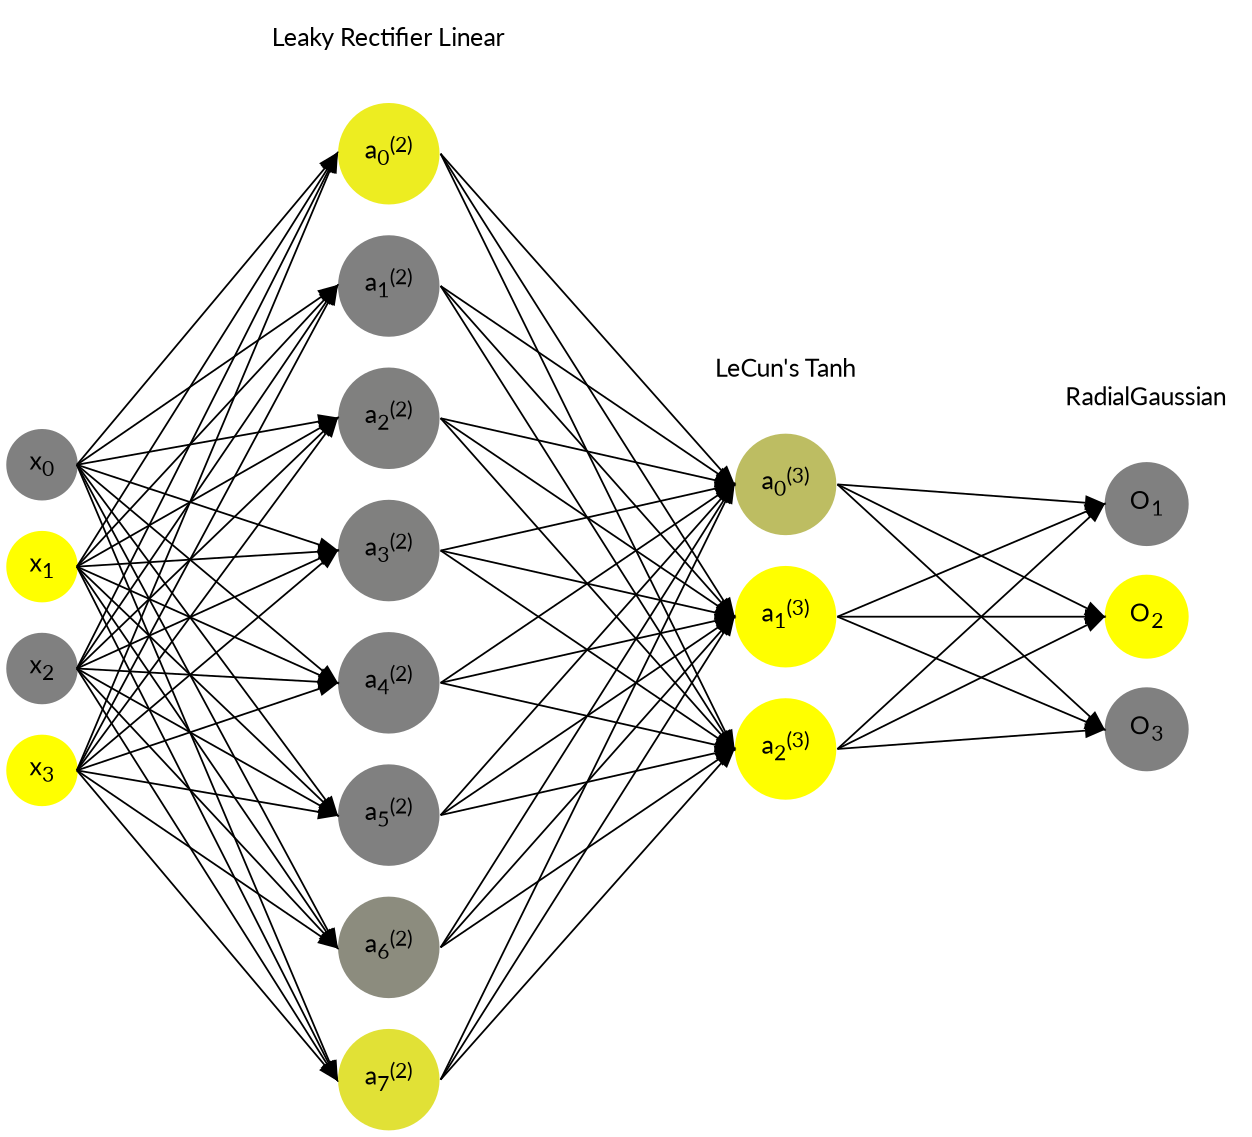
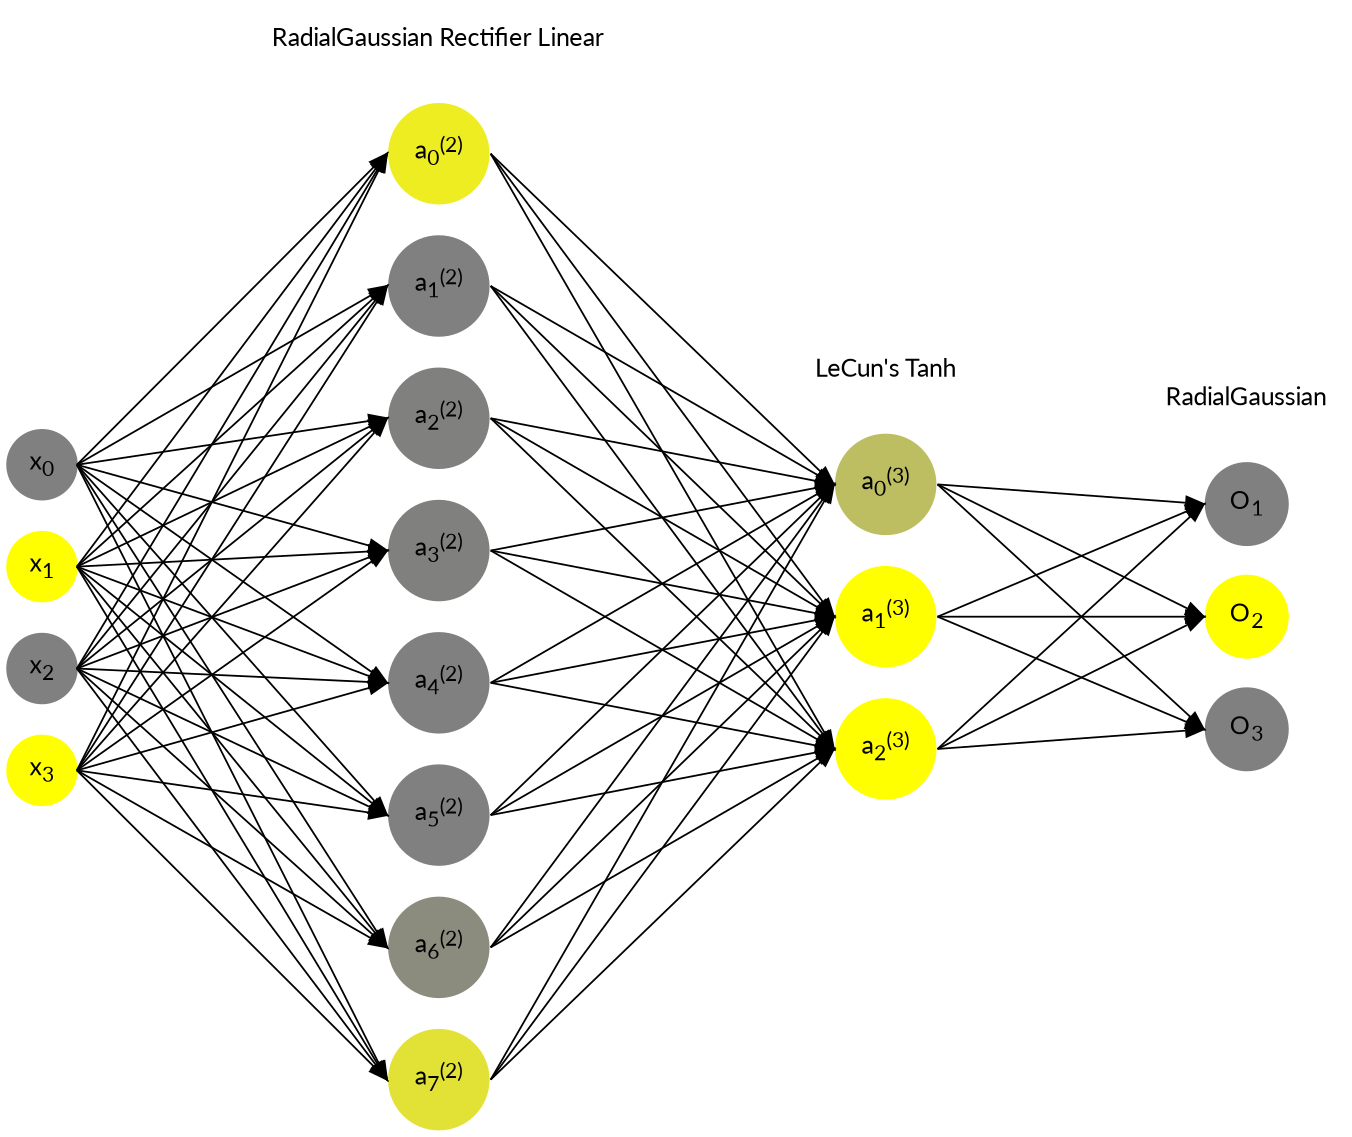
  digraph {
    rankdir=LR
    ranksep=1.4
    splines=false
    fontname=Lato
    node [color="0.1667, 0.0, 0.5" fillcolor="0.1667, 0.0, 0.5" shape=circle style=filled fontname=Lato]
    edge [headport=w style=solid tailport=e fontname=Lato]
    n1 [label=<x<sub>0</sub>>]
    n2 [color="0.1667, 1.0, 1.0" fillcolor="0.1667, 1.0, 1.0" label=<x<sub>1</sub>>]
    n3 [label=<x<sub>2</sub>>]
    n4 [color="0.1667, 1.0, 1.0" fillcolor="0.1667, 1.0, 1.0" label=<x<sub>3</sub>>]
    n5 [color="0.1667, 0.858173, 0.929087" fillcolor="0.1667, 0.858173, 0.929087" label=<a<sub>0</sub><sup>(2)</sup>>]
    n6 [color="0.1667, 0.000243, 0.500122" fillcolor="0.1667, 0.000243, 0.500122" label=<a<sub>1</sub><sup>(2)</sup>>]
    n7 [color="0.1667, 0.000228, 0.500114" fillcolor="0.1667, 0.000228, 0.500114" label=<a<sub>2</sub><sup>(2)</sup>>]
    n8 [color="0.1667, 0.001587, 0.500793" fillcolor="0.1667, 0.001587, 0.500793" label=<a<sub>3</sub><sup>(2)</sup>>]
    n9 [color="0.1667, 0.000479, 0.500240" fillcolor="0.1667, 0.000479, 0.500240" label=<a<sub>4</sub><sup>(2)</sup>>]
    n10 [color="0.1667, 0.000871, 0.500436" fillcolor="0.1667, 0.000871, 0.500436" label=<a<sub>5</sub><sup>(2)</sup>>]
    n11 [color="0.1667, 0.095425, 0.547712" fillcolor="0.1667, 0.095425, 0.547712" label=<a<sub>6</sub><sup>(2)</sup>>]
    n12 [color="0.1667, 0.759528, 0.879764" fillcolor="0.1667, 0.759528, 0.879764" label=<a<sub>7</sub><sup>(2)</sup>>]
    n13 [color="0.1667, 0.481239, 0.740619" fillcolor="0.1667, 0.481239, 0.740619" label=<a<sub>0</sub><sup>(3)</sup>>]
    n14 [color="0.1667, 1.184533, 1.092267" fillcolor="0.1667, 1.184533, 1.092267" label=<a<sub>1</sub><sup>(3)</sup>>]
    n15 [color="0.1667, 1.466827, 1.233413" fillcolor="0.1667, 1.466827, 1.233413" label=<a<sub>2</sub><sup>(3)</sup>>]
    n16 [label=<O<sub>1</sub>>]
    n17 [color="0.1667, 1.0, 1.0" fillcolor="0.1667, 1.0, 1.0" label=<O<sub>2</sub>>]
    n18 [label=<O<sub>3</sub>>]
-   n19 [label="Leaky Rectifier Linear" shape=plaintext color="" fillcolor="" style=""]
+   n19 [label="RadialGaussian Rectifier Linear" shape=plaintext color="" fillcolor="" style=""]
    n20 [label="LeCun's Tanh" shape=plaintext color="" fillcolor="" style=""]
    n21 [label=RadialGaussian shape=plaintext color="" fillcolor="" style=""]
    subgraph sub_1 {
      n1
    }
    subgraph sub_2 {
      n2
    }
    subgraph sub_3 {
      n3
    }
    subgraph sub_4 {
      n4
    }
    subgraph sub_5 {
      n5
    }
    subgraph sub_6 {
      n6
    }
    subgraph sub_7 {
      n7
    }
    subgraph sub_8 {
      n8
    }
    subgraph sub_9 {
      n9
    }
    subgraph sub_10 {
      n10
    }
    subgraph sub_11 {
      n11
    }
    subgraph sub_12 {
      n12
    }
    subgraph sub_13 {
      n13
    }
    subgraph sub_14 {
      n14
    }
    subgraph sub_15 {
      n15
    }
    subgraph sub_16 {
      n16
    }
    subgraph sub_17 {
      n17
    }
    subgraph sub_18 {
      n18
    }
    subgraph sub_19 {
      rank=same
      n1
      n2
      n3
      n4
    }
    subgraph sub_20 {
      rank=same
      n5
      n6
      n7
      n8
      n9
      n10
      n11
      n12
    }
    subgraph sub_21 {
      rank=same
      n13
      n14
      n15
    }
    subgraph sub_22 {
      rank=same
      n16
      n17
      n18
    }
    subgraph sub_23 {
      rank=same
      n5
      n19
    }
    subgraph sub_24 {
      rank=same
      n13
      n20
    }
    subgraph sub_25 {
      rank=same
      n16
      n21
    }
    n1 -> n2 [style=invis]
    n1 -> n5
    n1 -> n6
    n1 -> n7
    n1 -> n8
    n1 -> n9
    n1 -> n10
    n1 -> n11
    n1 -> n12
    n2 -> n3 [style=invis]
    n2 -> n5
    n2 -> n6
    n2 -> n7
    n2 -> n8
    n2 -> n9
    n2 -> n10
    n2 -> n11
    n2 -> n12
    n3 -> n4 [style=invis]
    n3 -> n5
    n3 -> n6
    n3 -> n7
    n3 -> n8
    n3 -> n9
    n3 -> n10
    n3 -> n11
    n3 -> n12
    n4 -> n5
    n4 -> n6
    n4 -> n7
    n4 -> n8
    n4 -> n9
    n4 -> n10
    n4 -> n11
    n4 -> n12
    n5 -> n6 [style=invis]
    n5 -> n13
    n5 -> n14
    n5 -> n15
    n6 -> n7 [style=invis]
    n6 -> n13
    n6 -> n14
    n6 -> n15
    n7 -> n8 [style=invis]
    n7 -> n13
    n7 -> n14
    n7 -> n15
    n8 -> n9 [style=invis]
    n8 -> n13
    n8 -> n14
    n8 -> n15
    n9 -> n10 [style=invis]
    n9 -> n13
    n9 -> n14
    n9 -> n15
    n10 -> n11 [style=invis]
    n10 -> n13
    n10 -> n14
    n10 -> n15
    n11 -> n12 [style=invis]
    n11 -> n13
    n11 -> n14
    n11 -> n15
    n12 -> n13
    n12 -> n14
    n12 -> n15
    n13 -> n14 [style=invis]
    n13 -> n16
    n13 -> n17
    n13 -> n18
    n14 -> n15 [style=invis]
    n14 -> n16
    n14 -> n17
    n14 -> n18
    n15 -> n16
    n15 -> n17
    n15 -> n18
    n16 -> n17 [style=invis]
    n17 -> n18 [style=invis]
    n19 -> n5 [style=invis]
    n20 -> n13 [style=invis]
    n21 -> n16 [style=invis]
  }
